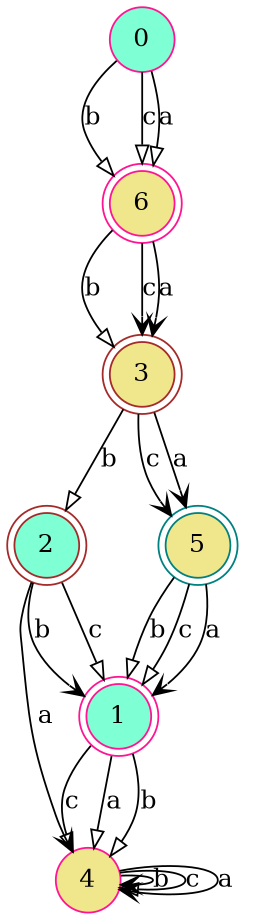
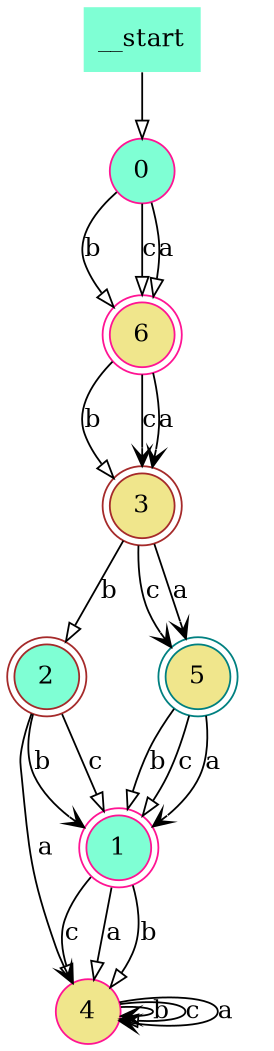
  digraph {
    node [color=deeppink fillcolor=aquamarine shape=doublecircle style=filled]
    edge [arrowhead=onormal]
+   __start [color=teal shape=none]
    n2 [label=0 shape=circle]
    n3 [fillcolor=khaki label=6]
    n4 [color=brown fillcolor=khaki label=3]
    n5 [label=1]
    n6 [fillcolor=khaki label=4 shape=circle]
    n7 [color=brown label=2]
    n8 [color=teal fillcolor=khaki label=5]
+   __start -> n2
    n2 -> n3 [label=b]
    n2 -> n3 [label=c]
    n2 -> n3 [label=a]
    n3 -> n4 [label=b]
    n3 -> n4 [arrowhead=vee label=c]
    n3 -> n4 [arrowhead=vee label=a]
    n4 -> n7 [label=b]
    n4 -> n8 [arrowhead=vee label=c]
    n4 -> n8 [arrowhead=vee label=a]
    n5 -> n6 [label=b]
    n5 -> n6 [label=c]
    n5 -> n6 [label=a]
    n6 -> n6 [arrowhead=vee label=b]
    n6 -> n6 [label=c]
    n6 -> n6 [arrowhead=vee label=a]
    n7 -> n5 [arrowhead=vee label=b]
    n7 -> n5 [label=c]
    n7 -> n6 [arrowhead=vee label=a]
    n8 -> n5 [label=b]
    n8 -> n5 [label=c]
    n8 -> n5 [arrowhead=vee label=a]
  }
